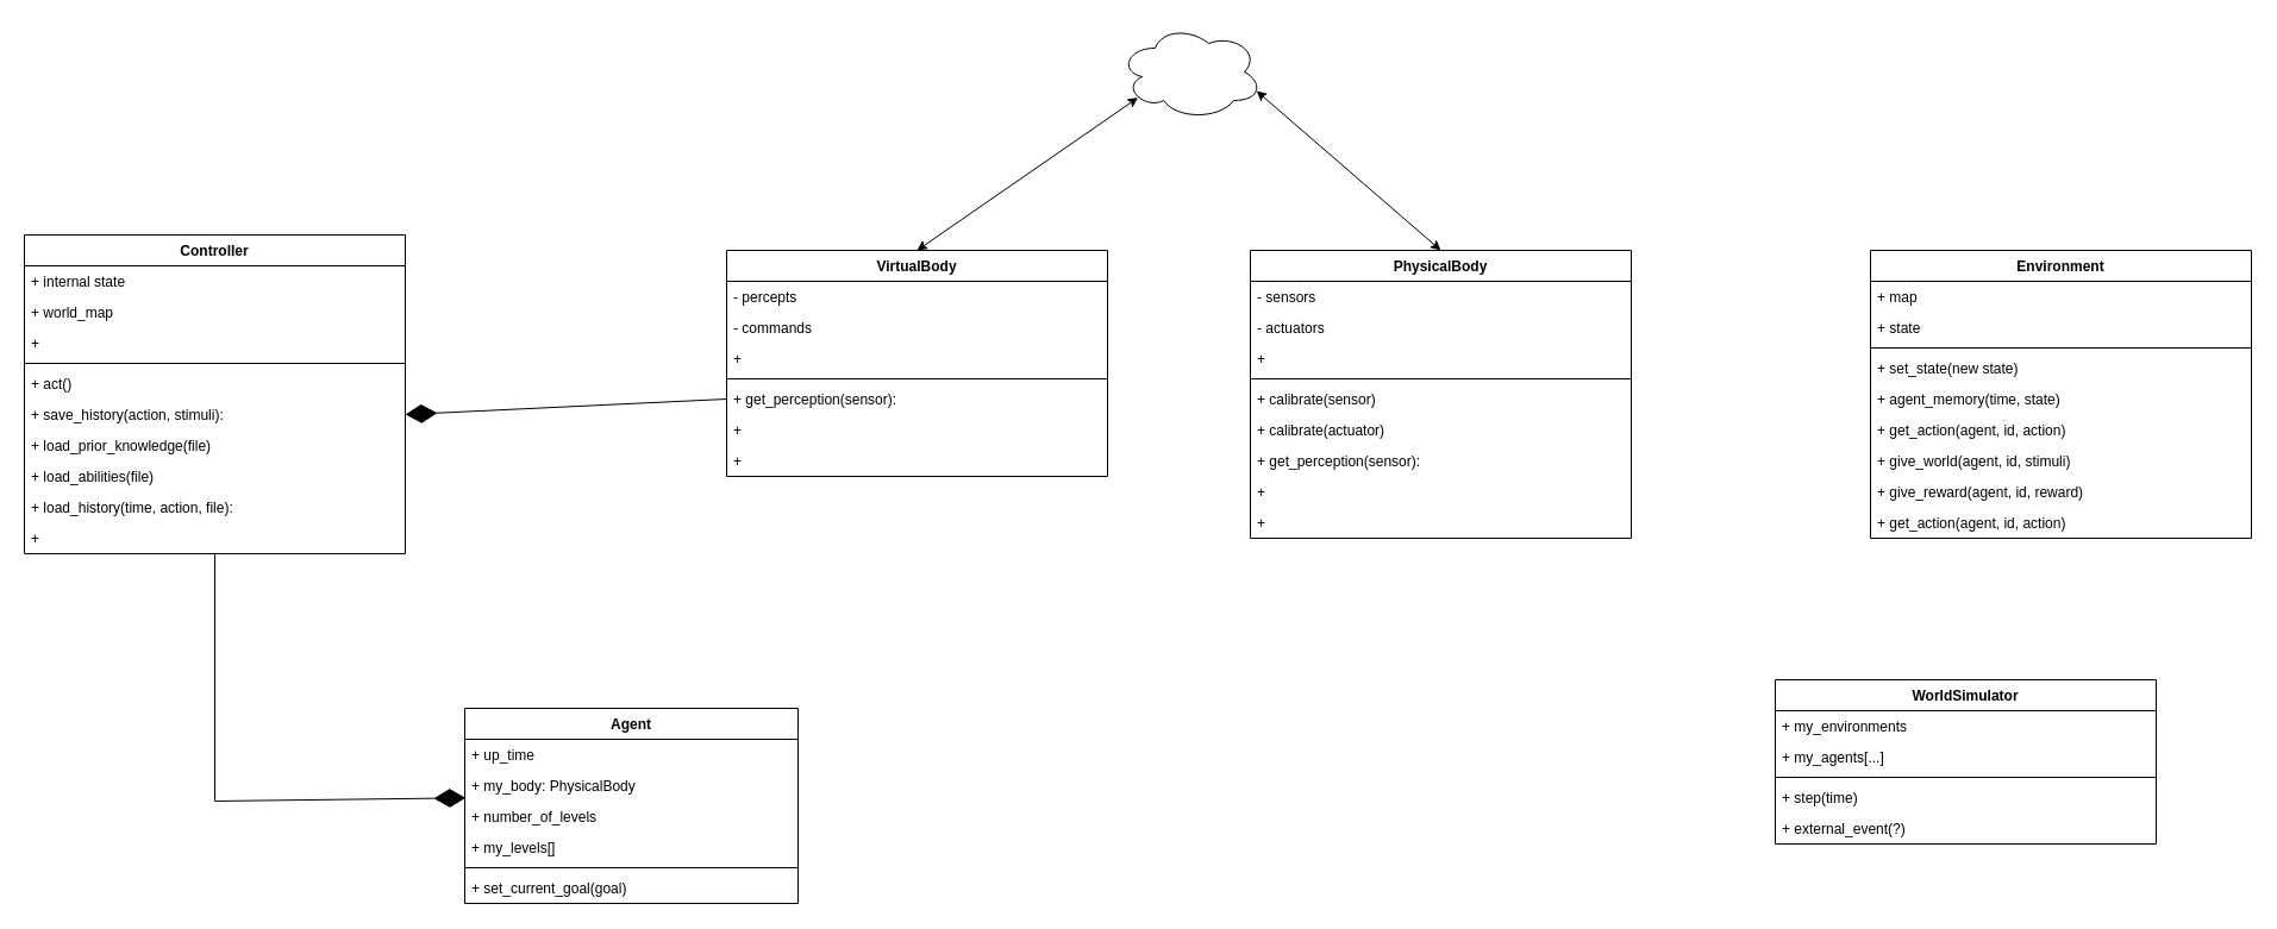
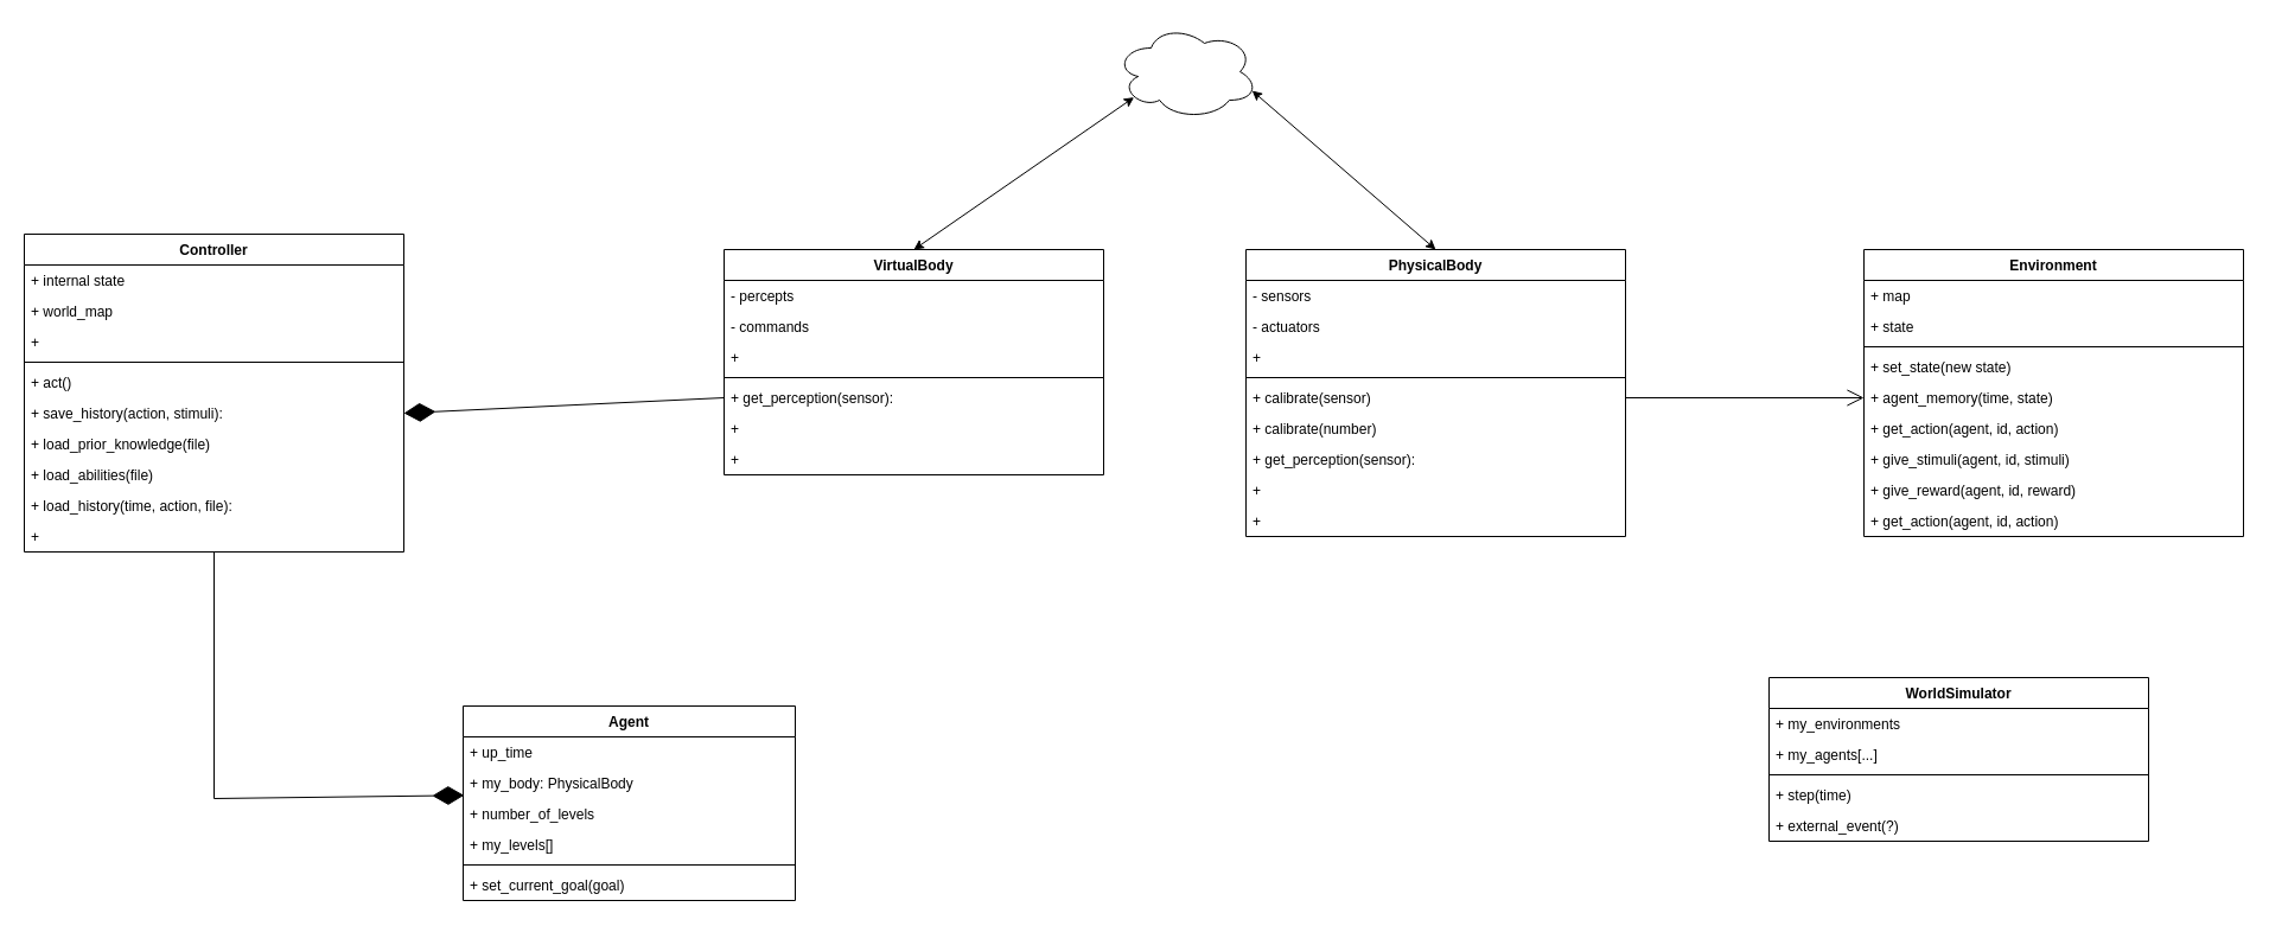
  <mxCell id="0" />
  <mxCell id="1" parent="0" />
  <mxCell id="2" value="Controller" style="swimlane;fontStyle=1;align=center;verticalAlign=top;childLayout=stackLayout;horizontal=1;startSize=26;horizontalStack=0;resizeParent=1;resizeParentMax=0;resizeLast=0;collapsible=1;marginBottom=0;" vertex="1" parent="1"><mxGeometry x="20" y="197" width="320" height="268" as="geometry" /></mxCell>
  <mxCell id="3" value="+ internal state" style="text;strokeColor=none;fillColor=none;align=left;verticalAlign=top;spacingLeft=4;spacingRight=4;overflow=hidden;rotatable=0;points=[[0,0.5],[1,0.5]];portConstraint=eastwest;" vertex="1" parent="2"><mxGeometry y="26" width="320" height="26" as="geometry" /></mxCell>
  <mxCell id="4" value="+ world_map" style="text;strokeColor=none;fillColor=none;align=left;verticalAlign=top;spacingLeft=4;spacingRight=4;overflow=hidden;rotatable=0;points=[[0,0.5],[1,0.5]];portConstraint=eastwest;" vertex="1" parent="2"><mxGeometry y="52" width="320" height="26" as="geometry" /></mxCell>
  <mxCell id="5" value="+ " style="text;strokeColor=none;fillColor=none;align=left;verticalAlign=top;spacingLeft=4;spacingRight=4;overflow=hidden;rotatable=0;points=[[0,0.5],[1,0.5]];portConstraint=eastwest;" vertex="1" parent="2"><mxGeometry y="78" width="320" height="26" as="geometry" /></mxCell>
  <mxCell id="6" value="" style="line;strokeWidth=1;fillColor=none;align=left;verticalAlign=middle;spacingTop=-1;spacingLeft=3;spacingRight=3;rotatable=0;labelPosition=right;points=[];portConstraint=eastwest;" vertex="1" parent="2"><mxGeometry y="104" width="320" height="8" as="geometry" /></mxCell>
  <mxCell id="7" value="+ act()" style="text;strokeColor=none;fillColor=none;align=left;verticalAlign=top;spacingLeft=4;spacingRight=4;overflow=hidden;rotatable=0;points=[[0,0.5],[1,0.5]];portConstraint=eastwest;" vertex="1" parent="2"><mxGeometry y="112" width="320" height="26" as="geometry" /></mxCell>
  <mxCell id="8" value="+ save_history(action, stimuli): " style="text;strokeColor=none;fillColor=none;align=left;verticalAlign=top;spacingLeft=4;spacingRight=4;overflow=hidden;rotatable=0;points=[[0,0.5],[1,0.5]];portConstraint=eastwest;" vertex="1" parent="2"><mxGeometry y="138" width="320" height="26" as="geometry" /></mxCell>
  <mxCell id="9" value="+ load_prior_knowledge(file)" style="text;strokeColor=none;fillColor=none;align=left;verticalAlign=top;spacingLeft=4;spacingRight=4;overflow=hidden;rotatable=0;points=[[0,0.5],[1,0.5]];portConstraint=eastwest;" vertex="1" parent="2"><mxGeometry y="164" width="320" height="26" as="geometry" /></mxCell>
  <mxCell id="10" value="+ load_abilities(file)" style="text;strokeColor=none;fillColor=none;align=left;verticalAlign=top;spacingLeft=4;spacingRight=4;overflow=hidden;rotatable=0;points=[[0,0.5],[1,0.5]];portConstraint=eastwest;" vertex="1" parent="2"><mxGeometry y="190" width="320" height="26" as="geometry" /></mxCell>
  <mxCell id="11" value="+ load_history(time, action, file): " style="text;strokeColor=none;fillColor=none;align=left;verticalAlign=top;spacingLeft=4;spacingRight=4;overflow=hidden;rotatable=0;points=[[0,0.5],[1,0.5]];portConstraint=eastwest;" vertex="1" parent="2"><mxGeometry y="216" width="320" height="26" as="geometry" /></mxCell>
  <mxCell id="12" value="+ " style="text;strokeColor=none;fillColor=none;align=left;verticalAlign=top;spacingLeft=4;spacingRight=4;overflow=hidden;rotatable=0;points=[[0,0.5],[1,0.5]];portConstraint=eastwest;" vertex="1" parent="2"><mxGeometry y="242" width="320" height="26" as="geometry" /></mxCell>
  <mxCell id="13" value="VirtualBody" style="swimlane;fontStyle=1;align=center;verticalAlign=top;childLayout=stackLayout;horizontal=1;startSize=26;horizontalStack=0;resizeParent=1;resizeParentMax=0;resizeLast=0;collapsible=1;marginBottom=0;" vertex="1" parent="1"><mxGeometry x="610" y="210" width="320" height="190" as="geometry" /></mxCell>
  <mxCell id="14" value="- percepts" style="text;strokeColor=none;fillColor=none;align=left;verticalAlign=top;spacingLeft=4;spacingRight=4;overflow=hidden;rotatable=0;points=[[0,0.5],[1,0.5]];portConstraint=eastwest;" vertex="1" parent="13"><mxGeometry y="26" width="320" height="26" as="geometry" /></mxCell>
  <mxCell id="15" value="- commands" style="text;strokeColor=none;fillColor=none;align=left;verticalAlign=top;spacingLeft=4;spacingRight=4;overflow=hidden;rotatable=0;points=[[0,0.5],[1,0.5]];portConstraint=eastwest;" vertex="1" parent="13"><mxGeometry y="52" width="320" height="26" as="geometry" /></mxCell>
  <mxCell id="16" value="+ " style="text;strokeColor=none;fillColor=none;align=left;verticalAlign=top;spacingLeft=4;spacingRight=4;overflow=hidden;rotatable=0;points=[[0,0.5],[1,0.5]];portConstraint=eastwest;" vertex="1" parent="13"><mxGeometry y="78" width="320" height="26" as="geometry" /></mxCell>
  <mxCell id="17" value="" style="line;strokeWidth=1;fillColor=none;align=left;verticalAlign=middle;spacingTop=-1;spacingLeft=3;spacingRight=3;rotatable=0;labelPosition=right;points=[];portConstraint=eastwest;" vertex="1" parent="13"><mxGeometry y="104" width="320" height="8" as="geometry" /></mxCell>
  <mxCell id="18" value="+ get_perception(sensor): " style="text;strokeColor=none;fillColor=none;align=left;verticalAlign=top;spacingLeft=4;spacingRight=4;overflow=hidden;rotatable=0;points=[[0,0.5],[1,0.5]];portConstraint=eastwest;" vertex="1" parent="13"><mxGeometry y="112" width="320" height="26" as="geometry" /></mxCell>
  <mxCell id="19" value="+ " style="text;strokeColor=none;fillColor=none;align=left;verticalAlign=top;spacingLeft=4;spacingRight=4;overflow=hidden;rotatable=0;points=[[0,0.5],[1,0.5]];portConstraint=eastwest;" vertex="1" parent="13"><mxGeometry y="138" width="320" height="26" as="geometry" /></mxCell>
  <mxCell id="20" value="+ " style="text;strokeColor=none;fillColor=none;align=left;verticalAlign=top;spacingLeft=4;spacingRight=4;overflow=hidden;rotatable=0;points=[[0,0.5],[1,0.5]];portConstraint=eastwest;" vertex="1" parent="13"><mxGeometry y="164" width="320" height="26" as="geometry" /></mxCell>
  <mxCell id="21" value="Agent" style="swimlane;fontStyle=1;align=center;verticalAlign=top;childLayout=stackLayout;horizontal=1;startSize=26;horizontalStack=0;resizeParent=1;resizeParentMax=0;resizeLast=0;collapsible=1;marginBottom=0;" vertex="1" parent="1"><mxGeometry x="390" y="595" width="280" height="164" as="geometry" /></mxCell>
  <mxCell id="22" value="+ up_time" style="text;strokeColor=none;fillColor=none;align=left;verticalAlign=top;spacingLeft=4;spacingRight=4;overflow=hidden;rotatable=0;points=[[0,0.5],[1,0.5]];portConstraint=eastwest;" vertex="1" parent="21"><mxGeometry y="26" width="280" height="26" as="geometry" /></mxCell>
  <mxCell id="23" value="+ my_body: PhysicalBody" style="text;strokeColor=none;fillColor=none;align=left;verticalAlign=top;spacingLeft=4;spacingRight=4;overflow=hidden;rotatable=0;points=[[0,0.5],[1,0.5]];portConstraint=eastwest;" vertex="1" parent="21"><mxGeometry y="52" width="280" height="26" as="geometry" /></mxCell>
  <mxCell id="24" value="+ number_of_levels" style="text;strokeColor=none;fillColor=none;align=left;verticalAlign=top;spacingLeft=4;spacingRight=4;overflow=hidden;rotatable=0;points=[[0,0.5],[1,0.5]];portConstraint=eastwest;" vertex="1" parent="21"><mxGeometry y="78" width="280" height="26" as="geometry" /></mxCell>
  <mxCell id="25" value="+ my_levels[] " style="text;strokeColor=none;fillColor=none;align=left;verticalAlign=top;spacingLeft=4;spacingRight=4;overflow=hidden;rotatable=0;points=[[0,0.5],[1,0.5]];portConstraint=eastwest;" vertex="1" parent="21"><mxGeometry y="104" width="280" height="26" as="geometry" /></mxCell>
  <mxCell id="26" value="" style="line;strokeWidth=1;fillColor=none;align=left;verticalAlign=middle;spacingTop=-1;spacingLeft=3;spacingRight=3;rotatable=0;labelPosition=right;points=[];portConstraint=eastwest;" vertex="1" parent="21"><mxGeometry y="130" width="280" height="8" as="geometry" /></mxCell>
  <mxCell id="27" value="+ set_current_goal(goal)" style="text;strokeColor=none;fillColor=none;align=left;verticalAlign=top;spacingLeft=4;spacingRight=4;overflow=hidden;rotatable=0;points=[[0,0.5],[1,0.5]];portConstraint=eastwest;" vertex="1" parent="21"><mxGeometry y="138" width="280" height="26" as="geometry" /></mxCell>
  <mxCell id="28" value="" style="endArrow=diamondThin;endFill=1;endSize=24;html=1;rounded=0;entryX=0.003;entryY=0.897;entryDx=0;entryDy=0;entryPerimeter=0;" edge="1" parent="1" target="23" source="12"><mxGeometry width="160" relative="1" as="geometry"><mxPoint x="470" y="450" as="sourcePoint" /><mxPoint x="560" y="658" as="targetPoint" /><Array as="points"><mxPoint x="180" y="673" /></Array></mxGeometry></mxCell>
  <mxCell id="29" value="PhysicalBody" style="swimlane;fontStyle=1;align=center;verticalAlign=top;childLayout=stackLayout;horizontal=1;startSize=26;horizontalStack=0;resizeParent=1;resizeParentMax=0;resizeLast=0;collapsible=1;marginBottom=0;" vertex="1" parent="1"><mxGeometry x="1050" y="210" width="320" height="242" as="geometry" /></mxCell>
  <mxCell id="30" value="- sensors" style="text;strokeColor=none;fillColor=none;align=left;verticalAlign=top;spacingLeft=4;spacingRight=4;overflow=hidden;rotatable=0;points=[[0,0.5],[1,0.5]];portConstraint=eastwest;" vertex="1" parent="29"><mxGeometry y="26" width="320" height="26" as="geometry" /></mxCell>
  <mxCell id="31" value="- actuators" style="text;strokeColor=none;fillColor=none;align=left;verticalAlign=top;spacingLeft=4;spacingRight=4;overflow=hidden;rotatable=0;points=[[0,0.5],[1,0.5]];portConstraint=eastwest;" vertex="1" parent="29"><mxGeometry y="52" width="320" height="26" as="geometry" /></mxCell>
  <mxCell id="32" value="+ " style="text;strokeColor=none;fillColor=none;align=left;verticalAlign=top;spacingLeft=4;spacingRight=4;overflow=hidden;rotatable=0;points=[[0,0.5],[1,0.5]];portConstraint=eastwest;" vertex="1" parent="29"><mxGeometry y="78" width="320" height="26" as="geometry" /></mxCell>
  <mxCell id="33" value="" style="line;strokeWidth=1;fillColor=none;align=left;verticalAlign=middle;spacingTop=-1;spacingLeft=3;spacingRight=3;rotatable=0;labelPosition=right;points=[];portConstraint=eastwest;" vertex="1" parent="29"><mxGeometry y="104" width="320" height="8" as="geometry" /></mxCell>
  <mxCell id="34" value="+ calibrate(sensor)" style="text;strokeColor=none;fillColor=none;align=left;verticalAlign=top;spacingLeft=4;spacingRight=4;overflow=hidden;rotatable=0;points=[[0,0.5],[1,0.5]];portConstraint=eastwest;" vertex="1" parent="29"><mxGeometry y="112" width="320" height="26" as="geometry" /></mxCell>
- <mxCell id="35" value="+ calibrate(actuator)" style="text;strokeColor=none;fillColor=none;align=left;verticalAlign=top;spacingLeft=4;spacingRight=4;overflow=hidden;rotatable=0;points=[[0,0.5],[1,0.5]];portConstraint=eastwest;" vertex="1" parent="29"><mxGeometry y="138" width="320" height="26" as="geometry" /></mxCell>
+ <mxCell id="35" value="+ calibrate(number)" style="text;strokeColor=none;fillColor=none;align=left;verticalAlign=top;spacingLeft=4;spacingRight=4;overflow=hidden;rotatable=0;points=[[0,0.5],[1,0.5]];portConstraint=eastwest;" vertex="1" parent="29"><mxGeometry y="138" width="320" height="26" as="geometry" /></mxCell>
  <mxCell id="36" value="+ get_perception(sensor): " style="text;strokeColor=none;fillColor=none;align=left;verticalAlign=top;spacingLeft=4;spacingRight=4;overflow=hidden;rotatable=0;points=[[0,0.5],[1,0.5]];portConstraint=eastwest;" vertex="1" parent="29"><mxGeometry y="164" width="320" height="26" as="geometry" /></mxCell>
  <mxCell id="37" value="+ " style="text;strokeColor=none;fillColor=none;align=left;verticalAlign=top;spacingLeft=4;spacingRight=4;overflow=hidden;rotatable=0;points=[[0,0.5],[1,0.5]];portConstraint=eastwest;" vertex="1" parent="29"><mxGeometry y="190" width="320" height="26" as="geometry" /></mxCell>
  <mxCell id="38" value="+ " style="text;strokeColor=none;fillColor=none;align=left;verticalAlign=top;spacingLeft=4;spacingRight=4;overflow=hidden;rotatable=0;points=[[0,0.5],[1,0.5]];portConstraint=eastwest;" vertex="1" parent="29"><mxGeometry y="216" width="320" height="26" as="geometry" /></mxCell>
  <mxCell id="39" value="Environment" style="swimlane;fontStyle=1;align=center;verticalAlign=top;childLayout=stackLayout;horizontal=1;startSize=26;horizontalStack=0;resizeParent=1;resizeParentMax=0;resizeLast=0;collapsible=1;marginBottom=0;" vertex="1" parent="1"><mxGeometry x="1571" y="210" width="320" height="242" as="geometry" /></mxCell>
  <mxCell id="40" value="+ map" style="text;strokeColor=none;fillColor=none;align=left;verticalAlign=top;spacingLeft=4;spacingRight=4;overflow=hidden;rotatable=0;points=[[0,0.5],[1,0.5]];portConstraint=eastwest;" vertex="1" parent="39"><mxGeometry y="26" width="320" height="26" as="geometry" /></mxCell>
  <mxCell id="41" value="+ state" style="text;strokeColor=none;fillColor=none;align=left;verticalAlign=top;spacingLeft=4;spacingRight=4;overflow=hidden;rotatable=0;points=[[0,0.5],[1,0.5]];portConstraint=eastwest;" vertex="1" parent="39"><mxGeometry y="52" width="320" height="26" as="geometry" /></mxCell>
  <mxCell id="42" value="" style="line;strokeWidth=1;fillColor=none;align=left;verticalAlign=middle;spacingTop=-1;spacingLeft=3;spacingRight=3;rotatable=0;labelPosition=right;points=[];portConstraint=eastwest;" vertex="1" parent="39"><mxGeometry y="78" width="320" height="8" as="geometry" /></mxCell>
  <mxCell id="43" value="+ set_state(new state)" style="text;strokeColor=none;fillColor=none;align=left;verticalAlign=top;spacingLeft=4;spacingRight=4;overflow=hidden;rotatable=0;points=[[0,0.5],[1,0.5]];portConstraint=eastwest;" vertex="1" parent="39"><mxGeometry y="86" width="320" height="26" as="geometry" /></mxCell>
  <mxCell id="44" value="+ agent_memory(time, state)" style="text;strokeColor=none;fillColor=none;align=left;verticalAlign=top;spacingLeft=4;spacingRight=4;overflow=hidden;rotatable=0;points=[[0,0.5],[1,0.5]];portConstraint=eastwest;" vertex="1" parent="39"><mxGeometry y="112" width="320" height="26" as="geometry" /></mxCell>
  <mxCell id="45" value="+ get_action(agent, id, action)" style="text;strokeColor=none;fillColor=none;align=left;verticalAlign=top;spacingLeft=4;spacingRight=4;overflow=hidden;rotatable=0;points=[[0,0.5],[1,0.5]];portConstraint=eastwest;" vertex="1" parent="39"><mxGeometry y="138" width="320" height="26" as="geometry" /></mxCell>
- <mxCell id="46" value="+ give_world(agent, id, stimuli)" style="text;strokeColor=none;fillColor=none;align=left;verticalAlign=top;spacingLeft=4;spacingRight=4;overflow=hidden;rotatable=0;points=[[0,0.5],[1,0.5]];portConstraint=eastwest;" vertex="1" parent="39"><mxGeometry y="164" width="320" height="26" as="geometry" /></mxCell>
+ <mxCell id="46" value="+ give_stimuli(agent, id, stimuli)" style="text;strokeColor=none;fillColor=none;align=left;verticalAlign=top;spacingLeft=4;spacingRight=4;overflow=hidden;rotatable=0;points=[[0,0.5],[1,0.5]];portConstraint=eastwest;" vertex="1" parent="39"><mxGeometry y="164" width="320" height="26" as="geometry" /></mxCell>
  <mxCell id="47" value="+ give_reward(agent, id, reward)" style="text;strokeColor=none;fillColor=none;align=left;verticalAlign=top;spacingLeft=4;spacingRight=4;overflow=hidden;rotatable=0;points=[[0,0.5],[1,0.5]];portConstraint=eastwest;" vertex="1" parent="39"><mxGeometry y="190" width="320" height="26" as="geometry" /></mxCell>
  <mxCell id="48" value="+ get_action(agent, id, action)" style="text;strokeColor=none;fillColor=none;align=left;verticalAlign=top;spacingLeft=4;spacingRight=4;overflow=hidden;rotatable=0;points=[[0,0.5],[1,0.5]];portConstraint=eastwest;" vertex="1" parent="39"><mxGeometry y="216" width="320" height="26" as="geometry" /></mxCell>
  <mxCell id="49" value="WorldSimulator" style="swimlane;fontStyle=1;align=center;verticalAlign=top;childLayout=stackLayout;horizontal=1;startSize=26;horizontalStack=0;resizeParent=1;resizeParentMax=0;resizeLast=0;collapsible=1;marginBottom=0;" vertex="1" parent="1"><mxGeometry x="1491" y="571" width="320" height="138" as="geometry" /></mxCell>
  <mxCell id="50" value="+ my_environments" style="text;strokeColor=none;fillColor=none;align=left;verticalAlign=top;spacingLeft=4;spacingRight=4;overflow=hidden;rotatable=0;points=[[0,0.5],[1,0.5]];portConstraint=eastwest;" vertex="1" parent="49"><mxGeometry y="26" width="320" height="26" as="geometry" /></mxCell>
  <mxCell id="51" value="+ my_agents[...]" style="text;strokeColor=none;fillColor=none;align=left;verticalAlign=top;spacingLeft=4;spacingRight=4;overflow=hidden;rotatable=0;points=[[0,0.5],[1,0.5]];portConstraint=eastwest;" vertex="1" parent="49"><mxGeometry y="52" width="320" height="26" as="geometry" /></mxCell>
  <mxCell id="52" value="" style="line;strokeWidth=1;fillColor=none;align=left;verticalAlign=middle;spacingTop=-1;spacingLeft=3;spacingRight=3;rotatable=0;labelPosition=right;points=[];portConstraint=eastwest;" vertex="1" parent="49"><mxGeometry y="78" width="320" height="8" as="geometry" /></mxCell>
  <mxCell id="53" value="+ step(time)" style="text;strokeColor=none;fillColor=none;align=left;verticalAlign=top;spacingLeft=4;spacingRight=4;overflow=hidden;rotatable=0;points=[[0,0.5],[1,0.5]];portConstraint=eastwest;" vertex="1" parent="49"><mxGeometry y="86" width="320" height="26" as="geometry" /></mxCell>
  <mxCell id="54" value="+ external_event(?)" style="text;strokeColor=none;fillColor=none;align=left;verticalAlign=top;spacingLeft=4;spacingRight=4;overflow=hidden;rotatable=0;points=[[0,0.5],[1,0.5]];portConstraint=eastwest;" vertex="1" parent="49"><mxGeometry y="112" width="320" height="26" as="geometry" /></mxCell>
  <mxCell id="55" value="" style="endArrow=diamondThin;endFill=1;endSize=24;html=1;rounded=0;entryX=1;entryY=0.5;entryDx=0;entryDy=0;exitX=0;exitY=0.5;exitDx=0;exitDy=0;" edge="1" parent="1" source="18" target="8"><mxGeometry width="160" relative="1" as="geometry"><mxPoint x="510" y="450" as="sourcePoint" /><mxPoint x="470" y="290" as="targetPoint" /></mxGeometry></mxCell>
  <mxCell id="56" value="" style="ellipse;shape=cloud;whiteSpace=wrap;html=1;" vertex="1" parent="1"><mxGeometry x="940" y="20" width="120" height="80" as="geometry" /></mxCell>
  <mxCell id="57" value="" style="endArrow=classic;startArrow=classic;html=1;rounded=0;entryX=0.13;entryY=0.77;entryDx=0;entryDy=0;entryPerimeter=0;exitX=0.5;exitY=0;exitDx=0;exitDy=0;" edge="1" parent="1" source="13" target="56"><mxGeometry width="50" height="50" relative="1" as="geometry"><mxPoint x="1410" y="240" as="sourcePoint" /><mxPoint x="1460" y="190" as="targetPoint" /></mxGeometry></mxCell>
  <mxCell id="58" value="" style="endArrow=classic;startArrow=classic;html=1;rounded=0;entryX=0.96;entryY=0.7;entryDx=0;entryDy=0;entryPerimeter=0;exitX=0.5;exitY=0;exitDx=0;exitDy=0;" edge="1" parent="1" source="29" target="56"><mxGeometry width="50" height="50" relative="1" as="geometry"><mxPoint x="1460" y="440" as="sourcePoint" /><mxPoint x="1460" y="190" as="targetPoint" /></mxGeometry></mxCell>
+ <mxCell id="59" value="" style="endArrow=open;endFill=1;endSize=12;html=1;rounded=0;exitX=1;exitY=0.5;exitDx=0;exitDy=0;entryX=0;entryY=0.5;entryDx=0;entryDy=0;" edge="1" parent="1" source="34" target="44"><mxGeometry width="160" relative="1" as="geometry"><mxPoint x="770" y="390" as="sourcePoint" /><mxPoint x="1090" y="560" as="targetPoint" /></mxGeometry></mxCell>
